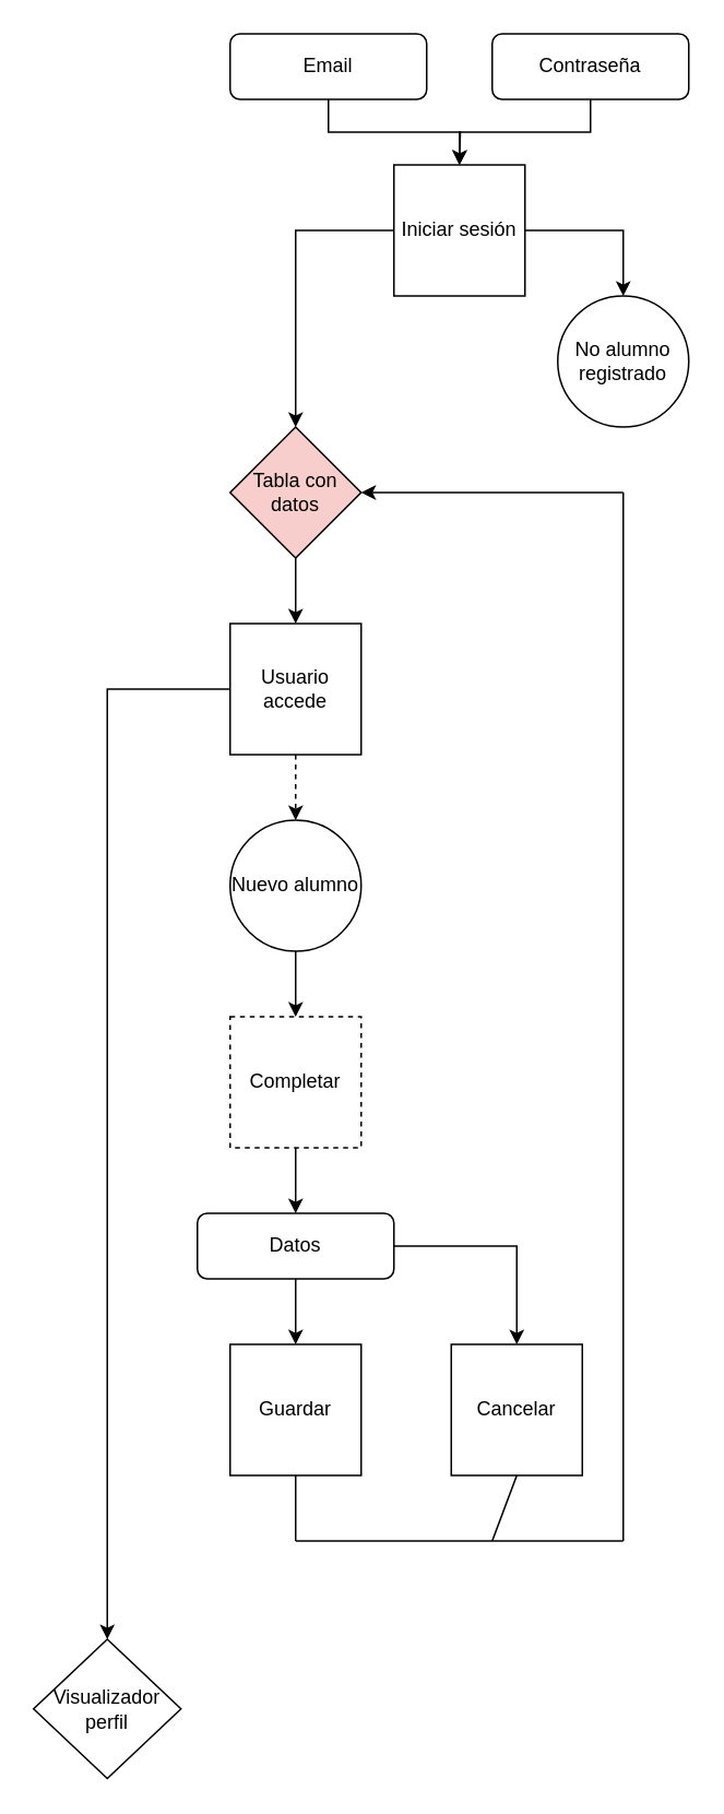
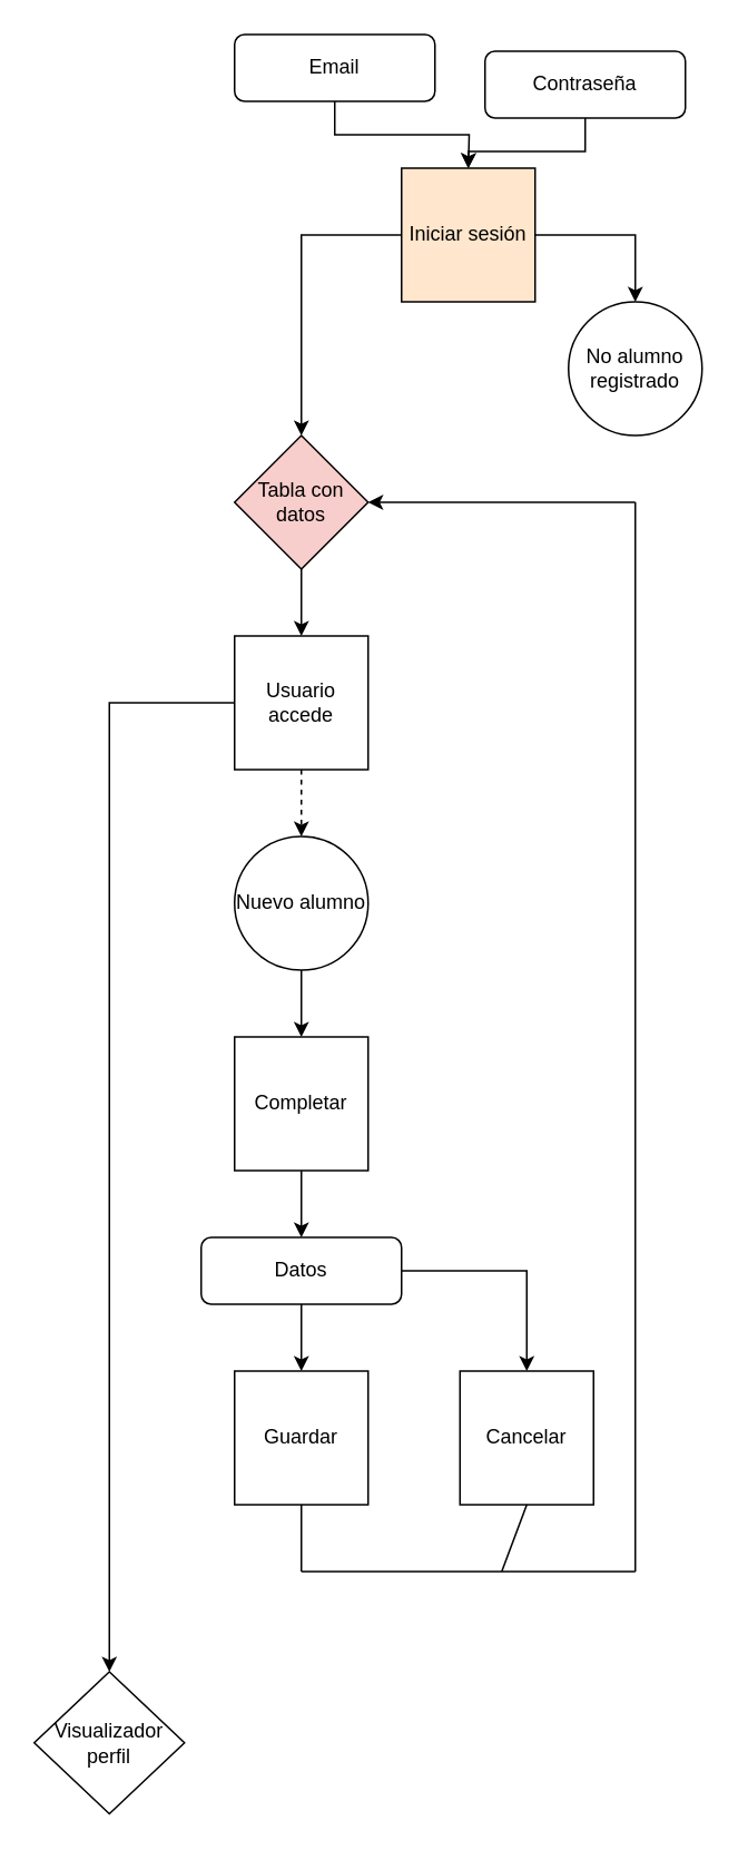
  <mxCell id="0" />
  <mxCell id="1" parent="0" />
  <mxCell id="2" style="edgeStyle=orthogonalEdgeStyle;rounded=0;orthogonalLoop=1;jettySize=auto;html=1;exitX=0.5;exitY=1;exitDx=0;exitDy=0;" parent="1" source="3" edge="1"><mxGeometry relative="1" as="geometry"><mxPoint x="280" y="100" as="targetPoint" /></mxGeometry></mxCell>
  <mxCell id="3" value="Email" style="rounded=1;whiteSpace=wrap;html=1;fontSize=12;glass=0;strokeWidth=1;shadow=0;" parent="1" vertex="1"><mxGeometry x="140" y="20" width="120" height="40" as="geometry" /></mxCell>
  <mxCell id="4" style="edgeStyle=orthogonalEdgeStyle;rounded=0;orthogonalLoop=1;jettySize=auto;html=1;exitX=0.5;exitY=1;exitDx=0;exitDy=0;entryX=0.5;entryY=0;entryDx=0;entryDy=0;" parent="1" source="5" target="8" edge="1"><mxGeometry relative="1" as="geometry" /></mxCell>
- <mxCell id="5" value="Contraseña" style="rounded=1;whiteSpace=wrap;html=1;fontSize=12;glass=0;strokeWidth=1;shadow=0;" parent="1" vertex="1"><mxGeometry x="300" y="20" width="120" height="40" as="geometry" /></mxCell>
+ <mxCell id="5" value="Contraseña" style="rounded=1;whiteSpace=wrap;html=1;fontSize=12;glass=0;strokeWidth=1;shadow=0;" parent="1" vertex="1"><mxGeometry x="290" y="30" width="120" height="40" as="geometry" /></mxCell>
  <mxCell id="6" style="edgeStyle=orthogonalEdgeStyle;rounded=0;orthogonalLoop=1;jettySize=auto;html=1;entryX=0.5;entryY=0;entryDx=0;entryDy=0;" parent="1" source="8" target="9" edge="1"><mxGeometry relative="1" as="geometry" /></mxCell>
  <mxCell id="7" style="edgeStyle=orthogonalEdgeStyle;rounded=0;orthogonalLoop=1;jettySize=auto;html=1;" parent="1" source="8" target="11" edge="1"><mxGeometry relative="1" as="geometry" /></mxCell>
- <mxCell id="8" value="Iniciar sesión" style="whiteSpace=wrap;html=1;aspect=fixed;" parent="1" vertex="1"><mxGeometry x="240" y="100" width="80" height="80" as="geometry" /></mxCell>
+ <mxCell id="8" value="Iniciar sesión" style="whiteSpace=wrap;html=1;aspect=fixed;fillColor=#ffe6cc;" parent="1" vertex="1"><mxGeometry x="240" y="100" width="80" height="80" as="geometry" /></mxCell>
  <mxCell id="9" value="No alumno registrado" style="ellipse;whiteSpace=wrap;html=1;aspect=fixed;" parent="1" vertex="1"><mxGeometry x="340" y="180" width="80" height="80" as="geometry" /></mxCell>
  <mxCell id="10" style="edgeStyle=orthogonalEdgeStyle;rounded=0;orthogonalLoop=1;jettySize=auto;html=1;entryX=0.5;entryY=0;entryDx=0;entryDy=0;" parent="1" source="11" target="14" edge="1"><mxGeometry relative="1" as="geometry" /></mxCell>
  <mxCell id="11" value="Tabla con datos" style="rhombus;whiteSpace=wrap;html=1;fillColor=#f8cecc;" parent="1" vertex="1"><mxGeometry x="140" y="260" width="80" height="80" as="geometry" /></mxCell>
  <mxCell id="12" style="edgeStyle=orthogonalEdgeStyle;rounded=0;orthogonalLoop=1;jettySize=auto;html=1;entryX=0.5;entryY=0;entryDx=0;entryDy=0;dashed=1;" parent="1" source="14" target="16" edge="1"><mxGeometry relative="1" as="geometry" /></mxCell>
  <mxCell id="13" style="edgeStyle=orthogonalEdgeStyle;rounded=0;orthogonalLoop=1;jettySize=auto;html=1;entryX=0.5;entryY=0;entryDx=0;entryDy=0;" parent="1" source="14" target="17" edge="1"><mxGeometry relative="1" as="geometry"><mxPoint x="70" y="1000" as="targetPoint" /></mxGeometry></mxCell>
  <mxCell id="14" value="Usuario accede" style="whiteSpace=wrap;html=1;aspect=fixed;" parent="1" vertex="1"><mxGeometry x="140" y="380" width="80" height="80" as="geometry" /></mxCell>
  <mxCell id="15" style="edgeStyle=orthogonalEdgeStyle;rounded=0;orthogonalLoop=1;jettySize=auto;html=1;" parent="1" source="16" target="19" edge="1"><mxGeometry relative="1" as="geometry" /></mxCell>
  <mxCell id="16" value="Nuevo alumno" style="ellipse;whiteSpace=wrap;html=1;aspect=fixed;" parent="1" vertex="1"><mxGeometry x="140" y="500" width="80" height="80" as="geometry" /></mxCell>
  <mxCell id="17" value="Visualizador perfil" style="rhombus;whiteSpace=wrap;html=1;" parent="1" vertex="1"><mxGeometry x="20" y="1000" width="90" height="85" as="geometry" /></mxCell>
  <mxCell id="18" style="edgeStyle=orthogonalEdgeStyle;rounded=0;orthogonalLoop=1;jettySize=auto;html=1;entryX=0.5;entryY=0;entryDx=0;entryDy=0;" parent="1" source="19" target="22" edge="1"><mxGeometry relative="1" as="geometry" /></mxCell>
- <mxCell id="19" value="Completar" style="whiteSpace=wrap;html=1;aspect=fixed;dashed=1;" parent="1" vertex="1"><mxGeometry x="140" y="620" width="80" height="80" as="geometry" /></mxCell>
+ <mxCell id="19" value="Completar" style="whiteSpace=wrap;html=1;aspect=fixed;" parent="1" vertex="1"><mxGeometry x="140" y="620" width="80" height="80" as="geometry" /></mxCell>
  <mxCell id="20" style="edgeStyle=orthogonalEdgeStyle;rounded=0;orthogonalLoop=1;jettySize=auto;html=1;entryX=0.5;entryY=0;entryDx=0;entryDy=0;" parent="1" source="22" target="24" edge="1"><mxGeometry relative="1" as="geometry" /></mxCell>
  <mxCell id="21" style="edgeStyle=orthogonalEdgeStyle;rounded=0;orthogonalLoop=1;jettySize=auto;html=1;entryX=0.5;entryY=0;entryDx=0;entryDy=0;" parent="1" source="22" target="23" edge="1"><mxGeometry relative="1" as="geometry" /></mxCell>
  <mxCell id="22" value="Datos" style="rounded=1;whiteSpace=wrap;html=1;" parent="1" vertex="1"><mxGeometry x="120" y="740" width="120" height="40" as="geometry" /></mxCell>
  <mxCell id="23" value="Cancelar" style="whiteSpace=wrap;html=1;aspect=fixed;" parent="1" vertex="1"><mxGeometry x="275" y="820" width="80" height="80" as="geometry" /></mxCell>
  <mxCell id="24" value="Guardar" style="whiteSpace=wrap;html=1;aspect=fixed;" parent="1" vertex="1"><mxGeometry x="140" y="820" width="80" height="80" as="geometry" /></mxCell>
  <mxCell id="25" value="" style="endArrow=none;html=1;rounded=0;exitX=0.5;exitY=1;exitDx=0;exitDy=0;" parent="1" source="24" edge="1"><mxGeometry width="50" height="50" relative="1" as="geometry"><mxPoint x="210" y="960" as="sourcePoint" /><mxPoint x="180" y="940" as="targetPoint" /></mxGeometry></mxCell>
  <mxCell id="26" value="" style="endArrow=none;html=1;rounded=0;" parent="1" edge="1"><mxGeometry width="50" height="50" relative="1" as="geometry"><mxPoint x="380" y="940" as="sourcePoint" /><mxPoint x="380" y="300" as="targetPoint" /></mxGeometry></mxCell>
  <mxCell id="27" value="" style="endArrow=classic;html=1;rounded=0;entryX=1;entryY=0.5;entryDx=0;entryDy=0;" parent="1" target="11" edge="1"><mxGeometry width="50" height="50" relative="1" as="geometry"><mxPoint x="380" y="300" as="sourcePoint" /><mxPoint x="690" y="700" as="targetPoint" /></mxGeometry></mxCell>
  <mxCell id="28" value="" style="endArrow=none;html=1;rounded=0;exitX=0.5;exitY=1;exitDx=0;exitDy=0;" parent="1" source="23" edge="1"><mxGeometry width="50" height="50" relative="1" as="geometry"><mxPoint x="640" y="720" as="sourcePoint" /><mxPoint x="300" y="940" as="targetPoint" /></mxGeometry></mxCell>
  <mxCell id="29" value="" style="endArrow=none;html=1;rounded=0;" parent="1" edge="1"><mxGeometry width="50" height="50" relative="1" as="geometry"><mxPoint x="180" y="940" as="sourcePoint" /><mxPoint x="380" y="940" as="targetPoint" /></mxGeometry></mxCell>
